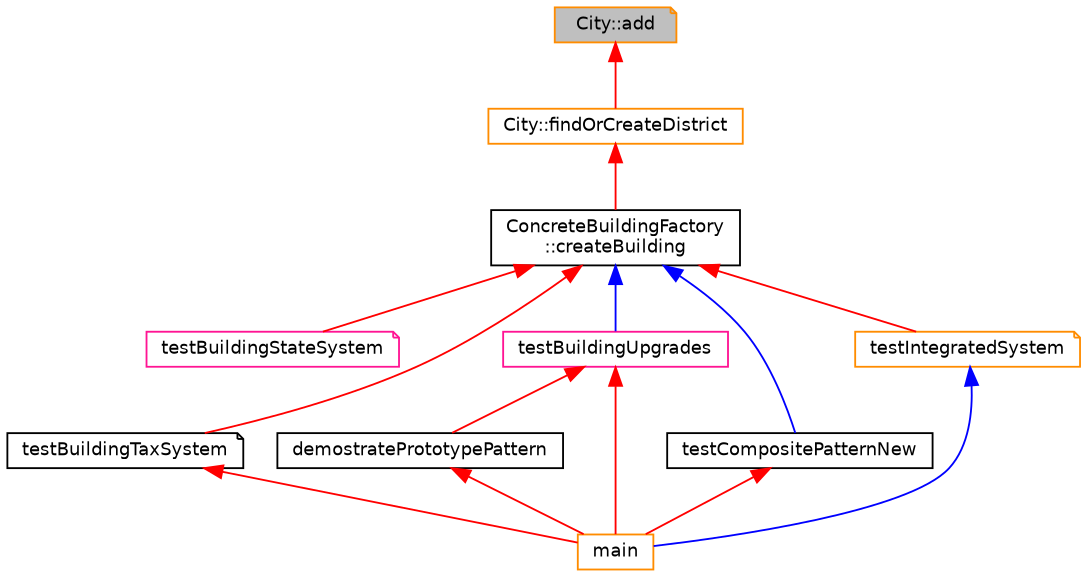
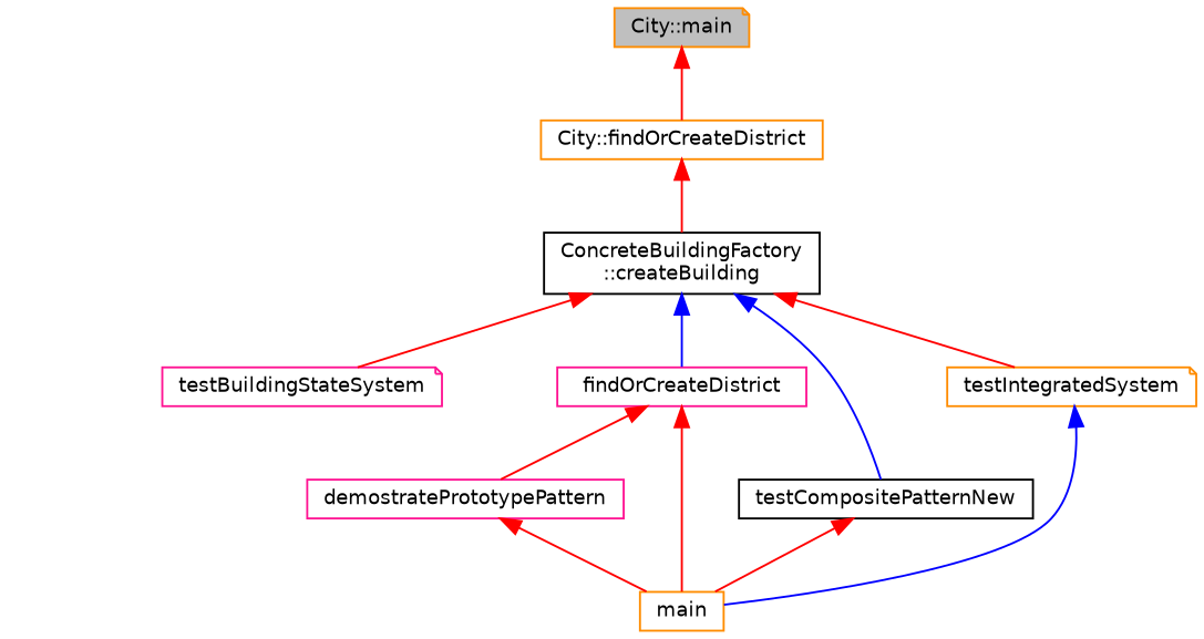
  digraph {
    fontname="DejaVu Sans"
    rankdir=TB
    node [color=darkorange fillcolor=white fontname="DejaVu Sans" fontsize=10 shape=box style=filled]
    edge [color=red dir=back fontname="DejaVu Sans" fontsize=10 labelfontname=Helvetica labelfontsize=10 style=solid]
-   n1 [fillcolor=grey75 fontcolor=black height=0.2 label="City::add" shape=note width=0.4]
+   n1 [fillcolor=grey75 fontcolor=black height=0.2 label="City::main" shape=note width=0.4]
    n2 [height=0.2 label="City::findOrCreateDistrict" width=0.4]
    n3 [color=black height=0.2 label="ConcreteBuildingFactory\l::createBuilding" width=0.4]
    n4 [color=deeppink height=0.2 label=testBuildingStateSystem shape=note width=0.4]
-   n5 [color=black height=0.2 label=testBuildingTaxSystem shape=note width=0.4]
-   n6 [color=deeppink height=0.2 label=testBuildingUpgrades width=0.4]
+   n6 [color=deeppink height=0.2 label=findOrCreateDistrict width=0.4]
    n7 [color=black height=0.2 label=testCompositePatternNew width=0.4]
    n8 [height=0.2 label=testIntegratedSystem shape=note width=0.4]
-   n9 [color=black height=0.2 label=demostratePrototypePattern width=0.4]
+   n9 [color=deeppink height=0.2 label=demostratePrototypePattern width=0.4]
    n10 [height=0.2 label=main width=0.4]
    n1 -> n2
    n2 -> n3
    n3 -> n4
-   n3 -> n5
    n3 -> n6 [color=blue]
    n3 -> n7 [color=blue]
    n3 -> n8
-   n5 -> n10
    n6 -> n9
    n6 -> n10
    n7 -> n10
    n8 -> n10 [color=blue]
    n9 -> n10
  }
